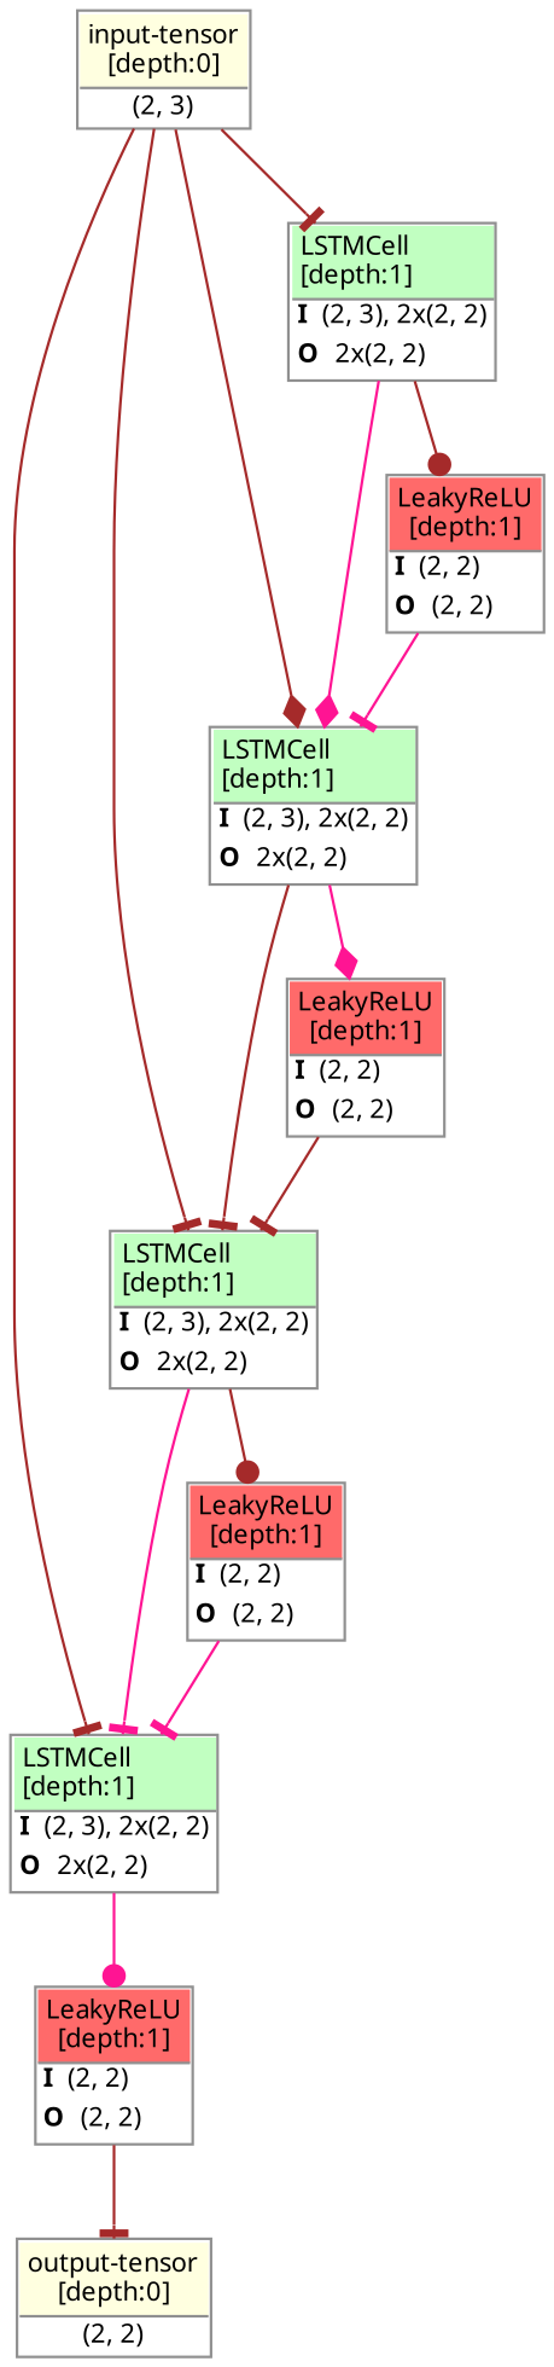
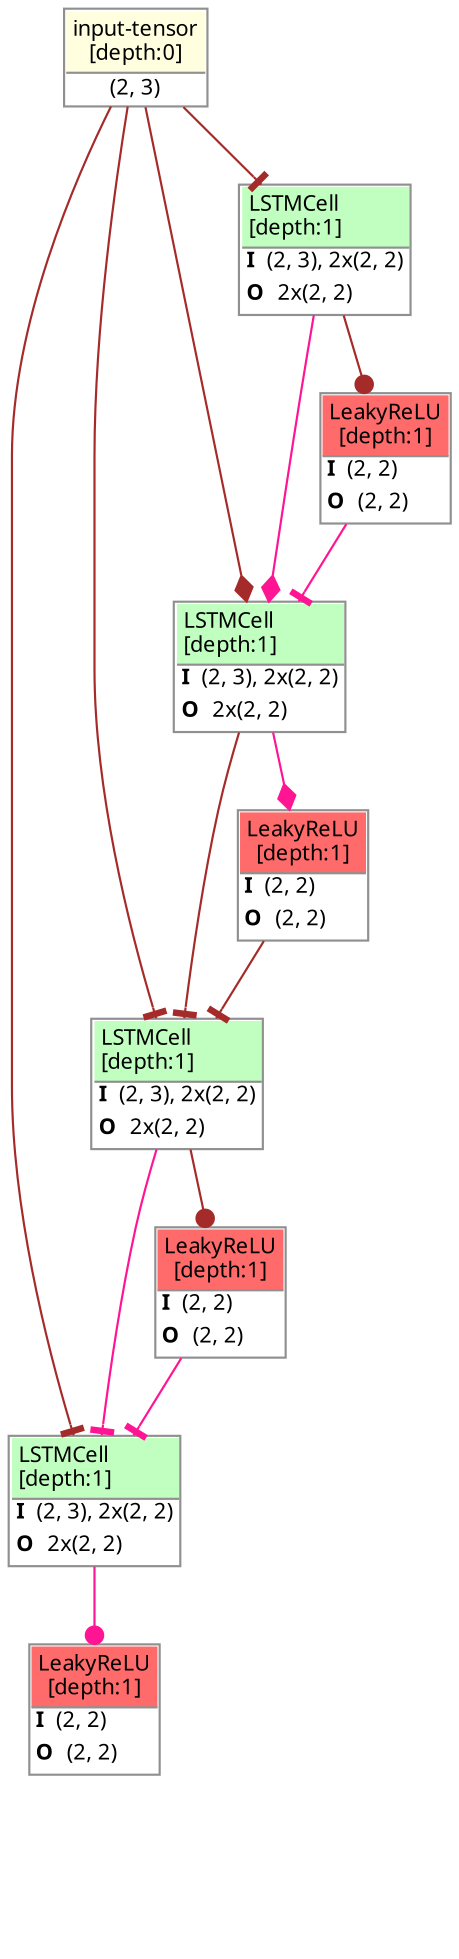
  strict digraph {
    ordering=in
    rankdir=TB
    node [align=left color="#909090" fillcolor="#ffffff90" fontname="Linux libertine" fontsize=10 margin=0 ranksep=0.1 shape=plaintext style=filled]
    edge [fontsize=10 color=brown arrowhead=tee]
    n1 [height=0.2 label=<                     <TABLE BORDER="1" CELLBORDER="0"                     CELLSPACING="0" CELLPADDING="2">                         <TR>                             <TD BGCOLOR="lightyellow" ALIGN="LEFT"                             BORDER="1" SIDES="B"                             >input-tensor<BR ALIGN="LEFT"/>[depth:0]</TD>                         </TR>                         <TR>                             <TD>(2, 3)</TD>                         </TR>                                              </TABLE>>]
    n2 [height=0.2 label=<                     <TABLE BORDER="1" CELLBORDER="0"                     CELLSPACING="0" CELLPADDING="2">                         <TR>                             <TD BGCOLOR="darkseagreen1" ALIGN="LEFT"                             BORDER="1" SIDES="B"                             >LSTMCell<BR ALIGN="LEFT"/>[depth:1]</TD>                         </TR>                         <TR>                             <TD ALIGN="LEFT"><B>I</B> (2, 3), 2x(2, 2)</TD>                         </TR>                         <TR>                             <TD ALIGN="LEFT"><B>O</B> 2x(2, 2)</TD>                         </TR>                                              </TABLE>>]
    n3 [height=0.2 label=<                     <TABLE BORDER="1" CELLBORDER="0"                     CELLSPACING="0" CELLPADDING="2">                         <TR>                             <TD BGCOLOR="darkseagreen1" ALIGN="LEFT"                             BORDER="1" SIDES="B"                             >LSTMCell<BR ALIGN="LEFT"/>[depth:1]</TD>                         </TR>                         <TR>                             <TD ALIGN="LEFT"><B>I</B> (2, 3), 2x(2, 2)</TD>                         </TR>                         <TR>                             <TD ALIGN="LEFT"><B>O</B> 2x(2, 2)</TD>                         </TR>                                              </TABLE>>]
    n4 [height=0.2 label=<                     <TABLE BORDER="1" CELLBORDER="0"                     CELLSPACING="0" CELLPADDING="2">                         <TR>                             <TD BGCOLOR="darkseagreen1" ALIGN="LEFT"                             BORDER="1" SIDES="B"                             >LSTMCell<BR ALIGN="LEFT"/>[depth:1]</TD>                         </TR>                         <TR>                             <TD ALIGN="LEFT"><B>I</B> (2, 3), 2x(2, 2)</TD>                         </TR>                         <TR>                             <TD ALIGN="LEFT"><B>O</B> 2x(2, 2)</TD>                         </TR>                                              </TABLE>>]
    n5 [height=0.2 label=<                     <TABLE BORDER="1" CELLBORDER="0"                     CELLSPACING="0" CELLPADDING="2">                         <TR>                             <TD BGCOLOR="darkseagreen1" ALIGN="LEFT"                             BORDER="1" SIDES="B"                             >LSTMCell<BR ALIGN="LEFT"/>[depth:1]</TD>                         </TR>                         <TR>                             <TD ALIGN="LEFT"><B>I</B> (2, 3), 2x(2, 2)</TD>                         </TR>                         <TR>                             <TD ALIGN="LEFT"><B>O</B> 2x(2, 2)</TD>                         </TR>                                              </TABLE>>]
    n6 [height=0.2 label=<                     <TABLE BORDER="1" CELLBORDER="0"                     CELLSPACING="0" CELLPADDING="2">                         <TR>                             <TD BGCOLOR="indianred1" ALIGN="LEFT"                             BORDER="1" SIDES="B"                             >LeakyReLU<BR ALIGN="LEFT"/>[depth:1]</TD>                         </TR>                         <TR>                             <TD ALIGN="LEFT"><B>I</B> (2, 2)</TD>                         </TR>                         <TR>                             <TD ALIGN="LEFT"><B>O</B> (2, 2)</TD>                         </TR>                                              </TABLE>>]
    n7 [height=0.2 label=<                     <TABLE BORDER="1" CELLBORDER="0"                     CELLSPACING="0" CELLPADDING="2">                         <TR>                             <TD BGCOLOR="indianred1" ALIGN="LEFT"                             BORDER="1" SIDES="B"                             >LeakyReLU<BR ALIGN="LEFT"/>[depth:1]</TD>                         </TR>                         <TR>                             <TD ALIGN="LEFT"><B>I</B> (2, 2)</TD>                         </TR>                         <TR>                             <TD ALIGN="LEFT"><B>O</B> (2, 2)</TD>                         </TR>                                              </TABLE>>]
    n8 [height=0.2 label=<                     <TABLE BORDER="1" CELLBORDER="0"                     CELLSPACING="0" CELLPADDING="2">                         <TR>                             <TD BGCOLOR="indianred1" ALIGN="LEFT"                             BORDER="1" SIDES="B"                             >LeakyReLU<BR ALIGN="LEFT"/>[depth:1]</TD>                         </TR>                         <TR>                             <TD ALIGN="LEFT"><B>I</B> (2, 2)</TD>                         </TR>                         <TR>                             <TD ALIGN="LEFT"><B>O</B> (2, 2)</TD>                         </TR>                                              </TABLE>>]
    n9 [height=0.2 label=<                     <TABLE BORDER="1" CELLBORDER="0"                     CELLSPACING="0" CELLPADDING="2">                         <TR>                             <TD BGCOLOR="indianred1" ALIGN="LEFT"                             BORDER="1" SIDES="B"                             >LeakyReLU<BR ALIGN="LEFT"/>[depth:1]</TD>                         </TR>                         <TR>                             <TD ALIGN="LEFT"><B>I</B> (2, 2)</TD>                         </TR>                         <TR>                             <TD ALIGN="LEFT"><B>O</B> (2, 2)</TD>                         </TR>                                              </TABLE>>]
-   n10 [height=0.2 label=<                     <TABLE BORDER="1" CELLBORDER="0"                     CELLSPACING="0" CELLPADDING="2">                         <TR>                             <TD BGCOLOR="lightyellow" ALIGN="LEFT"                             BORDER="1" SIDES="B"                             >output-tensor<BR ALIGN="LEFT"/>[depth:0]</TD>                         </TR>                         <TR>                             <TD>(2, 2)</TD>                         </TR>                                              </TABLE>>]
    n1 -> n2
    n1 -> n3 [arrowhead=diamond]
    n1 -> n4
    n1 -> n5
    n2 -> n3 [color=deeppink arrowhead=diamond]
    n2 -> n6 [arrowhead=dot]
    n3 -> n4
    n3 -> n7 [color=deeppink arrowhead=diamond]
    n4 -> n5 [color=deeppink]
    n4 -> n8 [arrowhead=dot]
    n5 -> n9 [color=deeppink arrowhead=dot]
    n6 -> n3 [color=deeppink]
    n7 -> n4
    n8 -> n5 [color=deeppink]
-   n9 -> n10
  }
